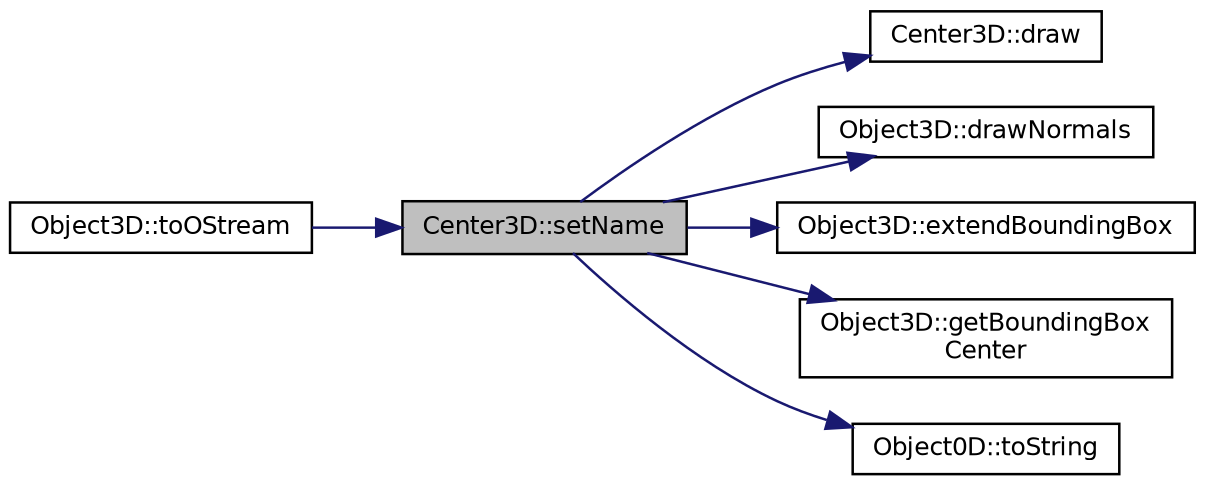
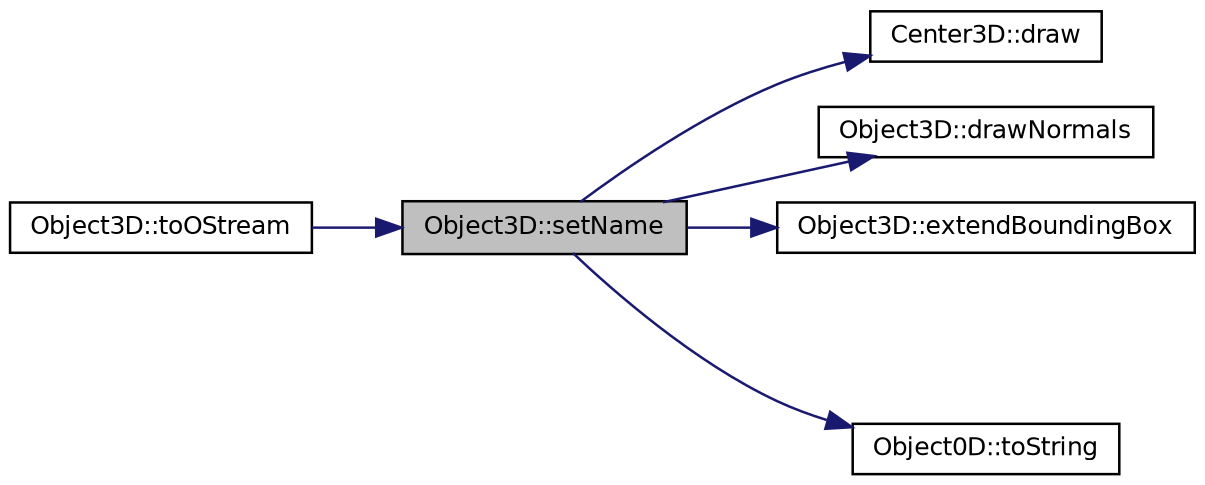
  digraph {
    rankdir=LR
    node [color=black fillcolor=white fontname=Helvetica fontsize=10 shape=record style=filled]
    edge [color=midnightblue fontname=Helvetica fontsize=10 labelfontname=Helvetica labelfontsize=10 style=solid]
-   n1 [fillcolor=grey75 fontcolor=black height=0.2 label="Center3D::setName" width=0.4]
+   n1 [fillcolor=grey75 fontcolor=black height=0.2 label="Object3D::setName" width=0.4]
    n2 [height=0.2 label="Center3D::draw" width=0.4]
    n3 [height=0.2 label="Object3D::drawNormals" width=0.4]
    n4 [height=0.2 label="Object3D::extendBoundingBox" width=0.4]
-   n5 [height=0.2 label="Object3D::getBoundingBox\lCenter" width=0.4]
    n6 [height=0.2 label="Object0D::toString" width=0.4]
    n7 [height=0.2 label="Object3D::toOStream" width=0.4]
    n1 -> n2
    n1 -> n3
    n1 -> n4
-   n1 -> n5
    n1 -> n6
    n7 -> n1
  }
